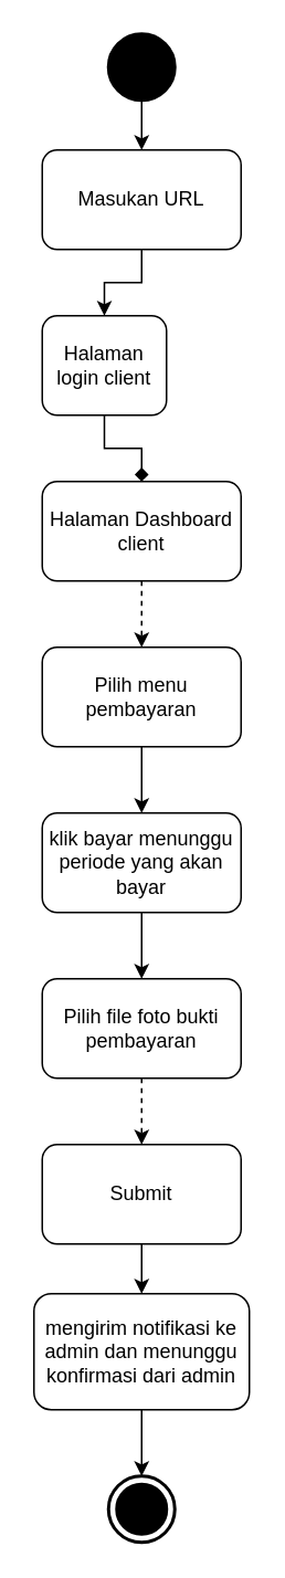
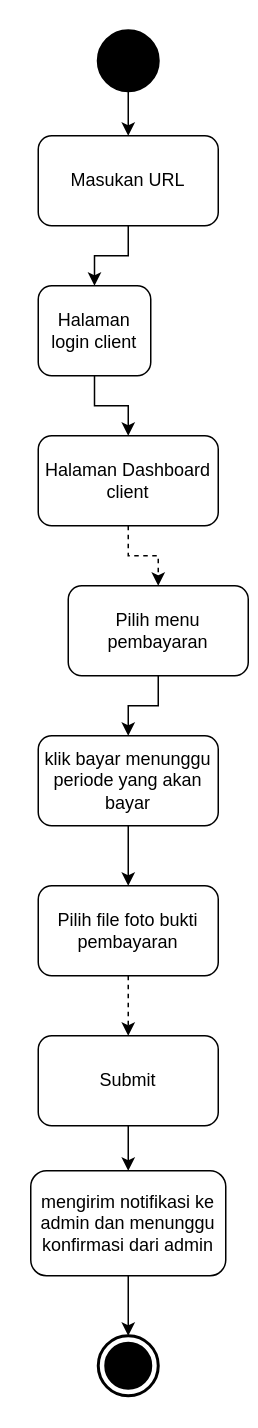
  <mxCell id="0" />
  <mxCell id="1" parent="0" />
  <mxCell id="2" value="" style="edgeStyle=orthogonalEdgeStyle;rounded=0;orthogonalLoop=1;jettySize=auto;html=1;" edge="1" parent="1" source="3" target="5"><mxGeometry relative="1" as="geometry" /></mxCell>
  <mxCell id="3" value="" style="shape=ellipse;html=1;fillColor=#000000;strokeWidth=2;verticalLabelPosition=bottom;verticalAlignment=top;perimeter=ellipsePerimeter;" vertex="1" parent="1"><mxGeometry x="65" y="20" width="40" height="40" as="geometry" /></mxCell>
  <mxCell id="4" value="" style="edgeStyle=orthogonalEdgeStyle;rounded=0;orthogonalLoop=1;jettySize=auto;html=1;" edge="1" parent="1" source="5" target="7"><mxGeometry relative="1" as="geometry" /></mxCell>
  <mxCell id="5" value="Masukan URL " style="shape=rect;html=1;rounded=1;whiteSpace=wrap;align=center;" vertex="1" parent="1"><mxGeometry x="25" y="90" width="120" height="60" as="geometry" /></mxCell>
- <mxCell id="6" value="" style="edgeStyle=orthogonalEdgeStyle;rounded=0;orthogonalLoop=1;jettySize=auto;html=1;endArrow=diamond;" edge="1" parent="1" source="7" target="9"><mxGeometry relative="1" as="geometry" /></mxCell>
+ <mxCell id="6" value="" style="edgeStyle=orthogonalEdgeStyle;rounded=0;orthogonalLoop=1;jettySize=auto;html=1;" edge="1" parent="1" source="7" target="9"><mxGeometry relative="1" as="geometry" /></mxCell>
  <mxCell id="7" value="Halaman login client" style="shape=rect;html=1;rounded=1;whiteSpace=wrap;align=center;" vertex="1" parent="1"><mxGeometry x="25" y="190" width="75" height="60" as="geometry" /></mxCell>
  <mxCell id="8" value="" style="edgeStyle=orthogonalEdgeStyle;rounded=0;orthogonalLoop=1;jettySize=auto;html=1;dashed=1;" edge="1" parent="1" source="9" target="11"><mxGeometry relative="1" as="geometry" /></mxCell>
  <mxCell id="9" value="Halaman Dashboard client" style="shape=rect;html=1;rounded=1;whiteSpace=wrap;align=center;" vertex="1" parent="1"><mxGeometry x="25" y="290" width="120" height="60" as="geometry" /></mxCell>
  <mxCell id="10" value="" style="edgeStyle=orthogonalEdgeStyle;rounded=0;orthogonalLoop=1;jettySize=auto;html=1;" edge="1" parent="1" source="11" target="18"><mxGeometry relative="1" as="geometry" /></mxCell>
- <mxCell id="11" value="Pilih menu pembayaran" style="shape=rect;html=1;rounded=1;whiteSpace=wrap;align=center;" vertex="1" parent="1"><mxGeometry x="25" y="390" width="120" height="60" as="geometry" /></mxCell>
+ <mxCell id="11" value="Pilih menu pembayaran" style="shape=rect;html=1;rounded=1;whiteSpace=wrap;align=center;" vertex="1" parent="1"><mxGeometry x="45" y="390" width="120" height="60" as="geometry" /></mxCell>
  <mxCell id="12" value="" style="edgeStyle=orthogonalEdgeStyle;rounded=0;orthogonalLoop=1;jettySize=auto;html=1;" edge="1" parent="1" source="13" target="20"><mxGeometry relative="1" as="geometry" /></mxCell>
  <mxCell id="13" value="Submit" style="shape=rect;html=1;rounded=1;whiteSpace=wrap;align=center;" vertex="1" parent="1"><mxGeometry x="25" y="690" width="120" height="60" as="geometry" /></mxCell>
  <mxCell id="14" value="" style="html=1;shape=mxgraph.sysml.actFinal;strokeWidth=2;verticalLabelPosition=bottom;verticalAlignment=top;" vertex="1" parent="1"><mxGeometry x="65" y="890" width="40" height="40" as="geometry" /></mxCell>
  <mxCell id="15" value="" style="edgeStyle=orthogonalEdgeStyle;rounded=0;orthogonalLoop=1;jettySize=auto;html=1;dashed=1;" edge="1" parent="1" source="16" target="13"><mxGeometry relative="1" as="geometry" /></mxCell>
  <mxCell id="16" value="Pilih file foto bukti pembayaran" style="shape=rect;html=1;rounded=1;whiteSpace=wrap;align=center;" vertex="1" parent="1"><mxGeometry x="25" y="590" width="120" height="60" as="geometry" /></mxCell>
  <mxCell id="17" value="" style="edgeStyle=orthogonalEdgeStyle;rounded=0;orthogonalLoop=1;jettySize=auto;html=1;" edge="1" parent="1" source="18" target="16"><mxGeometry relative="1" as="geometry" /></mxCell>
  <mxCell id="18" value="klik bayar menunggu periode yang akan bayar" style="shape=rect;html=1;rounded=1;whiteSpace=wrap;align=center;" vertex="1" parent="1"><mxGeometry x="25" y="490" width="120" height="60" as="geometry" /></mxCell>
  <mxCell id="19" value="" style="edgeStyle=orthogonalEdgeStyle;rounded=0;orthogonalLoop=1;jettySize=auto;html=1;" edge="1" parent="1" source="20" target="14"><mxGeometry relative="1" as="geometry" /></mxCell>
  <mxCell id="20" value="mengirim notifikasi ke admin dan menunggu konfirmasi dari admin" style="shape=rect;html=1;rounded=1;whiteSpace=wrap;align=center;" vertex="1" parent="1"><mxGeometry x="20" y="780" width="130" height="70" as="geometry" /></mxCell>
